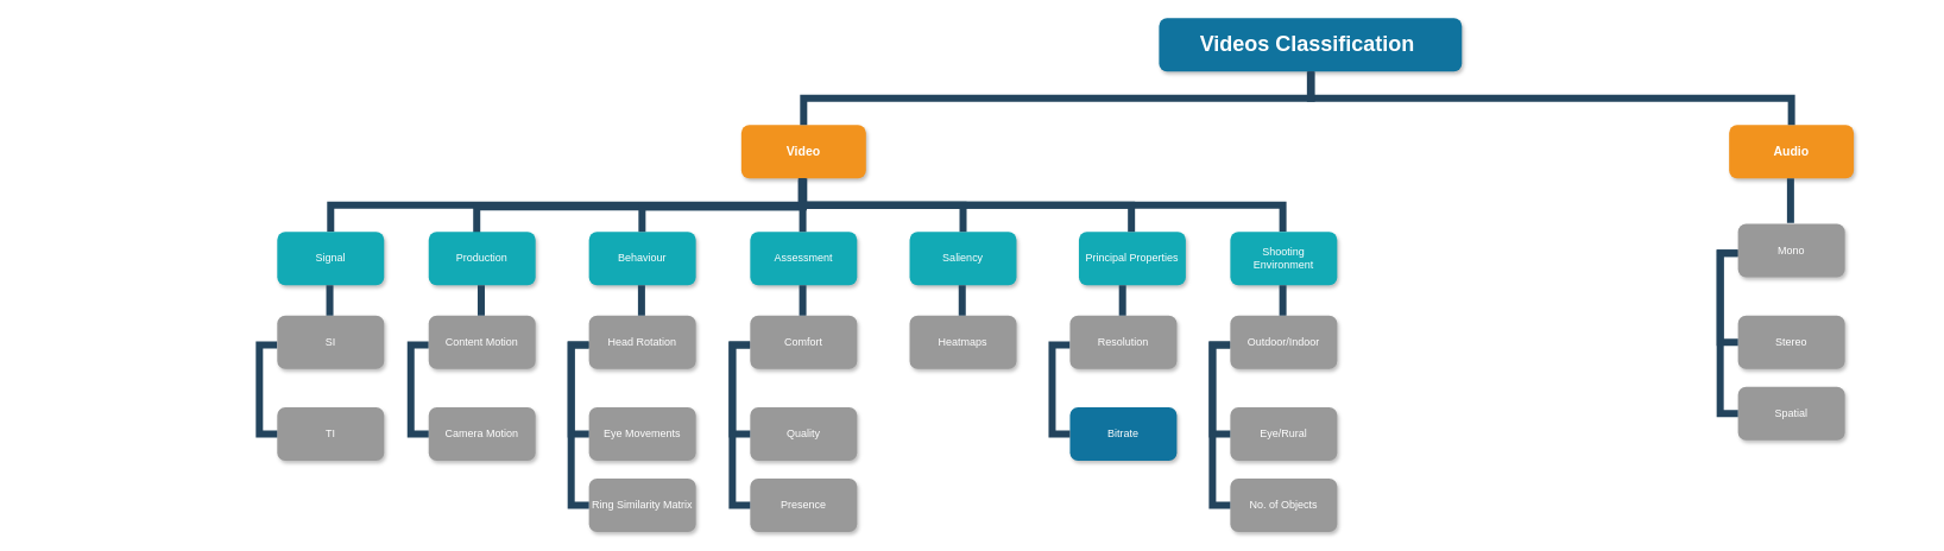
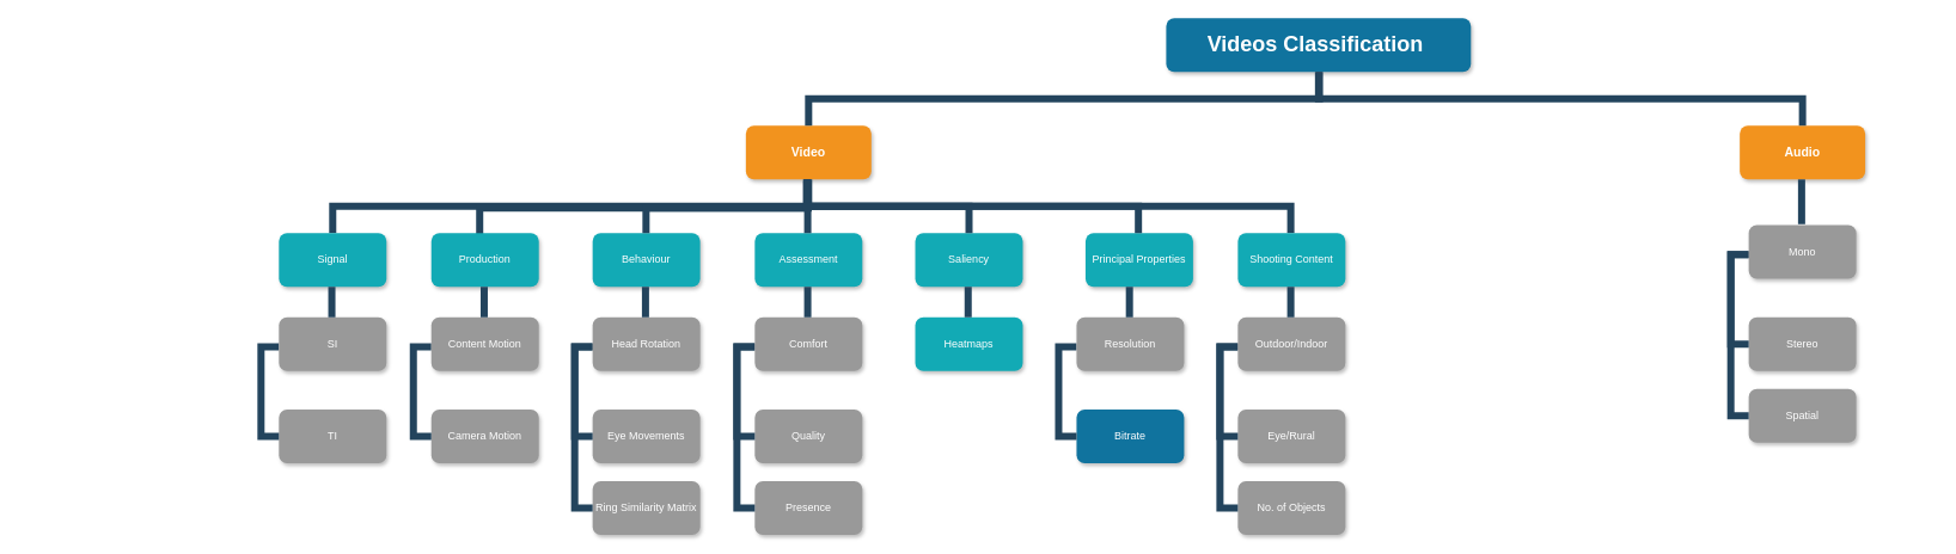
  <mxCell id="0" />
  <mxCell id="1" parent="0" />
  <mxCell id="2" value="Videos Classification " style="whiteSpace=wrap;rounded=1;shadow=1;fillColor=#10739E;strokeColor=none;fontColor=#FFFFFF;fontStyle=1;fontSize=24" parent="1" vertex="1"><mxGeometry x="1300" y="20" width="340" height="60" as="geometry" /></mxCell>
  <mxCell id="3" value="Audio" style="whiteSpace=wrap;rounded=1;fillColor=#F2931E;strokeColor=none;shadow=1;fontColor=#FFFFFF;fontStyle=1;fontSize=14" parent="1" vertex="1"><mxGeometry x="1940" y="140" width="140" height="60" as="geometry" /></mxCell>
  <mxCell id="4" value="" style="edgeStyle=elbowEdgeStyle;elbow=vertical;rounded=0;fontColor=#000000;endArrow=none;endFill=0;strokeWidth=8;strokeColor=#23445D;" parent="1" source="2" edge="1"><mxGeometry width="100" height="100" relative="1" as="geometry"><mxPoint x="880" y="150" as="sourcePoint" /><mxPoint x="2010" y="140" as="targetPoint" /></mxGeometry></mxCell>
  <mxCell id="5" value="Video" style="whiteSpace=wrap;rounded=1;fillColor=#F2931E;strokeColor=none;shadow=1;fontColor=#FFFFFF;fontStyle=1;fontSize=14" vertex="1" parent="1"><mxGeometry x="831" y="140" width="140" height="60" as="geometry" /></mxCell>
  <mxCell id="6" value="" style="edgeStyle=elbowEdgeStyle;elbow=vertical;rounded=0;fontColor=#000000;endArrow=none;endFill=0;strokeWidth=8;strokeColor=#23445D;" edge="1" parent="1" target="5"><mxGeometry width="100" height="100" relative="1" as="geometry"><mxPoint x="1471" y="80" as="sourcePoint" /><mxPoint x="951" y="20" as="targetPoint" /></mxGeometry></mxCell>
  <mxCell id="7" value="Stereo" style="whiteSpace=wrap;rounded=1;fillColor=#999999;strokeColor=none;shadow=1;fontColor=#FFFFFF;fontStyle=0" vertex="1" parent="1"><mxGeometry x="1950" y="354" width="120" height="60" as="geometry" /></mxCell>
  <mxCell id="8" value="Spatial" style="whiteSpace=wrap;rounded=1;fillColor=#999999;strokeColor=none;shadow=1;fontColor=#FFFFFF;fontStyle=0" vertex="1" parent="1"><mxGeometry x="1950" y="434" width="120" height="60" as="geometry" /></mxCell>
  <mxCell id="9" value="" style="edgeStyle=elbowEdgeStyle;elbow=horizontal;rounded=0;fontColor=#000000;endArrow=none;endFill=0;strokeWidth=8;strokeColor=#23445D;" edge="1" parent="1" target="7"><mxGeometry width="100" height="100" relative="1" as="geometry"><mxPoint x="1950" y="284" as="sourcePoint" /><mxPoint x="1940" y="384" as="targetPoint" /><Array as="points"><mxPoint x="1930" y="334" /></Array></mxGeometry></mxCell>
  <mxCell id="10" value="" style="edgeStyle=elbowEdgeStyle;elbow=horizontal;rounded=0;fontColor=#000000;endArrow=none;endFill=0;strokeWidth=8;strokeColor=#23445D;" edge="1" parent="1" target="8"><mxGeometry width="100" height="100" relative="1" as="geometry"><mxPoint x="1950" y="284" as="sourcePoint" /><mxPoint x="1940" y="464" as="targetPoint" /><Array as="points"><mxPoint x="1930" y="374" /></Array></mxGeometry></mxCell>
  <mxCell id="11" value="Mono" style="whiteSpace=wrap;rounded=1;fillColor=#999999;strokeColor=none;shadow=1;fontColor=#FFFFFF;fontStyle=0" vertex="1" parent="1"><mxGeometry x="1950" y="251" width="120" height="60" as="geometry" /></mxCell>
  <mxCell id="12" value="" style="edgeStyle=elbowEdgeStyle;elbow=vertical;rounded=0;fontColor=#000000;endArrow=none;endFill=0;strokeWidth=8;strokeColor=#23445D;" edge="1" parent="1"><mxGeometry width="100" height="100" relative="1" as="geometry"><mxPoint x="899" y="200" as="sourcePoint" /><mxPoint x="1439" y="260" as="targetPoint" /></mxGeometry></mxCell>
  <mxCell id="13" value="" style="edgeStyle=elbowEdgeStyle;elbow=vertical;rounded=0;fontColor=#000000;endArrow=none;endFill=0;strokeWidth=8;strokeColor=#23445D;exitX=0.5;exitY=1;exitDx=0;exitDy=0;" edge="1" parent="1" source="5"><mxGeometry width="100" height="100" relative="1" as="geometry"><mxPoint x="940" y="200" as="sourcePoint" /><mxPoint x="370" y="260" as="targetPoint" /></mxGeometry></mxCell>
  <mxCell id="14" value="" style="edgeStyle=elbowEdgeStyle;elbow=vertical;rounded=0;fontColor=#000000;endArrow=none;endFill=0;strokeWidth=8;strokeColor=#23445D;entryX=0.15;entryY=0.471;entryDx=0;entryDy=0;entryPerimeter=0;" edge="1" parent="1"><mxGeometry width="100" height="100" relative="1" as="geometry"><mxPoint x="899" y="202" as="sourcePoint" /><mxPoint x="534" y="261.71" as="targetPoint" /></mxGeometry></mxCell>
  <mxCell id="15" value="" style="edgeStyle=elbowEdgeStyle;elbow=vertical;rounded=0;fontColor=#000000;endArrow=none;endFill=0;strokeWidth=8;strokeColor=#23445D;" edge="1" parent="1"><mxGeometry width="100" height="100" relative="1" as="geometry"><mxPoint x="2009" y="200" as="sourcePoint" /><mxPoint x="2009" y="250" as="targetPoint" /><Array as="points"><mxPoint x="2159" y="226" /></Array></mxGeometry></mxCell>
  <mxCell id="16" value="Signal" style="whiteSpace=wrap;rounded=1;fillColor=#12AAB5;strokeColor=none;shadow=1;fontColor=#FFFFFF;" vertex="1" parent="1"><mxGeometry x="310" y="260" width="120" height="60" as="geometry" /></mxCell>
  <mxCell id="17" value="Production" style="whiteSpace=wrap;rounded=1;fillColor=#12AAB5;strokeColor=none;shadow=1;fontColor=#FFFFFF;" vertex="1" parent="1"><mxGeometry x="480" y="260" width="120" height="60" as="geometry" /></mxCell>
  <mxCell id="18" value="Behaviour" style="whiteSpace=wrap;rounded=1;fillColor=#12AAB5;strokeColor=none;shadow=1;fontColor=#FFFFFF;" vertex="1" parent="1"><mxGeometry x="660" y="260" width="120" height="60" as="geometry" /></mxCell>
  <mxCell id="19" value="Assessment" style="whiteSpace=wrap;rounded=1;fillColor=#12AAB5;strokeColor=none;shadow=1;fontColor=#FFFFFF;" vertex="1" parent="1"><mxGeometry x="841" y="260" width="120" height="60" as="geometry" /></mxCell>
  <mxCell id="20" value="Saliency" style="whiteSpace=wrap;rounded=1;fillColor=#12AAB5;strokeColor=none;shadow=1;fontColor=#FFFFFF;" vertex="1" parent="1"><mxGeometry x="1020" y="260" width="120" height="60" as="geometry" /></mxCell>
  <mxCell id="21" value="Principal Properties" style="whiteSpace=wrap;rounded=1;fillColor=#12AAB5;strokeColor=none;shadow=1;fontColor=#FFFFFF;" vertex="1" parent="1"><mxGeometry x="1210" y="260" width="120" height="60" as="geometry" /></mxCell>
- <mxCell id="22" value="Shooting Environment" style="whiteSpace=wrap;rounded=1;fillColor=#12AAB5;strokeColor=none;shadow=1;fontColor=#FFFFFF;" vertex="1" parent="1"><mxGeometry x="1380" y="260" width="120" height="60" as="geometry" /></mxCell>
+ <mxCell id="22" value="Shooting Content" style="whiteSpace=wrap;rounded=1;fillColor=#12AAB5;strokeColor=none;shadow=1;fontColor=#FFFFFF;" vertex="1" parent="1"><mxGeometry x="1380" y="260" width="120" height="60" as="geometry" /></mxCell>
  <mxCell id="23" value="" style="edgeStyle=elbowEdgeStyle;elbow=vertical;rounded=0;fontColor=#000000;endArrow=none;endFill=0;strokeWidth=8;strokeColor=#23445D;entryX=0.31;entryY=0.3;entryDx=0;entryDy=0;entryPerimeter=0;" edge="1" parent="1"><mxGeometry width="100" height="100" relative="1" as="geometry"><mxPoint x="900.5" y="204" as="sourcePoint" /><mxPoint x="719.6" y="260" as="targetPoint" /></mxGeometry></mxCell>
  <mxCell id="24" value="" style="edgeStyle=elbowEdgeStyle;elbow=vertical;rounded=0;fontColor=#000000;endArrow=none;endFill=0;strokeWidth=8;strokeColor=#23445D;entryX=0.395;entryY=-0.048;entryDx=0;entryDy=0;entryPerimeter=0;" edge="1" parent="1"><mxGeometry width="100" height="100" relative="1" as="geometry"><mxPoint x="900" y="260" as="sourcePoint" /><mxPoint x="900" y="213.12" as="targetPoint" /></mxGeometry></mxCell>
  <mxCell id="25" value="" style="edgeStyle=elbowEdgeStyle;elbow=vertical;rounded=0;fontColor=#000000;endArrow=none;endFill=0;strokeWidth=8;strokeColor=#23445D;" edge="1" parent="1"><mxGeometry width="100" height="100" relative="1" as="geometry"><mxPoint x="900" y="200" as="sourcePoint" /><mxPoint x="1080" y="260" as="targetPoint" /></mxGeometry></mxCell>
  <mxCell id="26" value="" style="edgeStyle=elbowEdgeStyle;elbow=vertical;rounded=0;fontColor=#000000;endArrow=none;endFill=0;strokeWidth=8;strokeColor=#23445D;" edge="1" parent="1"><mxGeometry width="100" height="100" relative="1" as="geometry"><mxPoint x="899" y="200" as="sourcePoint" /><mxPoint x="1269" y="260" as="targetPoint" /></mxGeometry></mxCell>
  <mxCell id="27" value="Eye/Rural" style="whiteSpace=wrap;rounded=1;fillColor=#999999;strokeColor=none;shadow=1;fontColor=#FFFFFF;fontStyle=0" vertex="1" parent="1"><mxGeometry x="1380" y="457" width="120" height="60" as="geometry" /></mxCell>
  <mxCell id="28" value="No. of Objects" style="whiteSpace=wrap;rounded=1;fillColor=#999999;strokeColor=none;shadow=1;fontColor=#FFFFFF;fontStyle=0" vertex="1" parent="1"><mxGeometry x="1380" y="537" width="120" height="60" as="geometry" /></mxCell>
  <mxCell id="29" value="" style="edgeStyle=elbowEdgeStyle;elbow=horizontal;rounded=0;fontColor=#000000;endArrow=none;endFill=0;strokeWidth=8;strokeColor=#23445D;" edge="1" parent="1" target="27"><mxGeometry width="100" height="100" relative="1" as="geometry"><mxPoint x="1380" y="387" as="sourcePoint" /><mxPoint x="1370" y="487" as="targetPoint" /><Array as="points"><mxPoint x="1360" y="437" /></Array></mxGeometry></mxCell>
  <mxCell id="30" value="" style="edgeStyle=elbowEdgeStyle;elbow=horizontal;rounded=0;fontColor=#000000;endArrow=none;endFill=0;strokeWidth=8;strokeColor=#23445D;" edge="1" parent="1" target="28"><mxGeometry width="100" height="100" relative="1" as="geometry"><mxPoint x="1380" y="387" as="sourcePoint" /><mxPoint x="1370" y="567" as="targetPoint" /><Array as="points"><mxPoint x="1360" y="477" /></Array></mxGeometry></mxCell>
  <mxCell id="31" value="Outdoor/Indoor" style="whiteSpace=wrap;rounded=1;fillColor=#999999;strokeColor=none;shadow=1;fontColor=#FFFFFF;fontStyle=0" vertex="1" parent="1"><mxGeometry x="1380" y="354" width="120" height="60" as="geometry" /></mxCell>
  <mxCell id="32" value="" style="edgeStyle=elbowEdgeStyle;elbow=vertical;rounded=0;fontColor=#000000;endArrow=none;endFill=0;strokeWidth=8;strokeColor=#23445D;" edge="1" parent="1"><mxGeometry width="100" height="100" relative="1" as="geometry"><mxPoint x="1439" y="320" as="sourcePoint" /><mxPoint x="1439" y="320" as="targetPoint" /><Array as="points"><mxPoint x="1090.33" y="354" /></Array></mxGeometry></mxCell>
  <mxCell id="33" value="TI" style="whiteSpace=wrap;rounded=1;fillColor=#999999;strokeColor=none;shadow=1;fontColor=#FFFFFF;fontStyle=0" vertex="1" parent="1"><mxGeometry x="310" y="457" width="120" height="60" as="geometry" /></mxCell>
  <mxCell id="34" value="" style="edgeStyle=elbowEdgeStyle;elbow=horizontal;rounded=0;fontColor=#000000;endArrow=none;endFill=0;strokeWidth=8;strokeColor=#23445D;" edge="1" parent="1" target="33"><mxGeometry width="100" height="100" relative="1" as="geometry"><mxPoint x="310" y="387" as="sourcePoint" /><mxPoint x="300" y="487" as="targetPoint" /><Array as="points"><mxPoint x="290" y="437" /></Array></mxGeometry></mxCell>
  <mxCell id="35" value="SI" style="whiteSpace=wrap;rounded=1;fillColor=#999999;strokeColor=none;shadow=1;fontColor=#FFFFFF;fontStyle=0" vertex="1" parent="1"><mxGeometry x="310" y="354" width="120" height="60" as="geometry" /></mxCell>
  <mxCell id="36" value="" style="edgeStyle=elbowEdgeStyle;elbow=vertical;rounded=0;fontColor=#000000;endArrow=none;endFill=0;strokeWidth=8;strokeColor=#23445D;" edge="1" parent="1"><mxGeometry width="100" height="100" relative="1" as="geometry"><mxPoint x="369" y="320" as="sourcePoint" /><mxPoint x="369" y="320" as="targetPoint" /><Array as="points"><mxPoint x="20.33" y="354" /></Array></mxGeometry></mxCell>
  <mxCell id="37" value="Bitrate" style="whiteSpace=wrap;rounded=1;fillColor=#10739e;strokeColor=none;shadow=1;fontColor=#FFFFFF;fontStyle=0;" vertex="1" parent="1"><mxGeometry x="1200" y="457" width="120" height="60" as="geometry" /></mxCell>
  <mxCell id="38" value="" style="edgeStyle=elbowEdgeStyle;elbow=horizontal;rounded=0;fontColor=#000000;endArrow=none;endFill=0;strokeWidth=8;strokeColor=#23445D;" edge="1" parent="1" target="37"><mxGeometry width="100" height="100" relative="1" as="geometry"><mxPoint x="1200" y="387" as="sourcePoint" /><mxPoint x="1190" y="487" as="targetPoint" /><Array as="points"><mxPoint x="1180" y="437" /></Array></mxGeometry></mxCell>
  <mxCell id="39" value="Resolution" style="whiteSpace=wrap;rounded=1;fillColor=#999999;strokeColor=none;shadow=1;fontColor=#FFFFFF;fontStyle=0" vertex="1" parent="1"><mxGeometry x="1200" y="354" width="120" height="60" as="geometry" /></mxCell>
  <mxCell id="40" value="" style="edgeStyle=elbowEdgeStyle;elbow=vertical;rounded=0;fontColor=#000000;endArrow=none;endFill=0;strokeWidth=8;strokeColor=#23445D;" edge="1" parent="1"><mxGeometry width="100" height="100" relative="1" as="geometry"><mxPoint x="1259" y="320" as="sourcePoint" /><mxPoint x="1259" y="320" as="targetPoint" /><Array as="points"><mxPoint x="910.33" y="354" /></Array></mxGeometry></mxCell>
  <mxCell id="41" value="Camera Motion" style="whiteSpace=wrap;rounded=1;fillColor=#999999;strokeColor=none;shadow=1;fontColor=#FFFFFF;fontStyle=0" vertex="1" parent="1"><mxGeometry x="480" y="457" width="120" height="60" as="geometry" /></mxCell>
  <mxCell id="42" value="" style="edgeStyle=elbowEdgeStyle;elbow=horizontal;rounded=0;fontColor=#000000;endArrow=none;endFill=0;strokeWidth=8;strokeColor=#23445D;" edge="1" parent="1" target="41"><mxGeometry width="100" height="100" relative="1" as="geometry"><mxPoint x="480" y="387" as="sourcePoint" /><mxPoint x="470" y="487" as="targetPoint" /><Array as="points"><mxPoint x="460" y="437" /></Array></mxGeometry></mxCell>
  <mxCell id="43" value="Content Motion" style="whiteSpace=wrap;rounded=1;fillColor=#999999;strokeColor=none;shadow=1;fontColor=#FFFFFF;fontStyle=0" vertex="1" parent="1"><mxGeometry x="480" y="354" width="120" height="60" as="geometry" /></mxCell>
  <mxCell id="44" value="" style="edgeStyle=elbowEdgeStyle;elbow=vertical;rounded=0;fontColor=#000000;endArrow=none;endFill=0;strokeWidth=8;strokeColor=#23445D;" edge="1" parent="1"><mxGeometry width="100" height="100" relative="1" as="geometry"><mxPoint x="539" y="320" as="sourcePoint" /><mxPoint x="539" y="320" as="targetPoint" /><Array as="points"><mxPoint x="190.33" y="354" /></Array></mxGeometry></mxCell>
  <mxCell id="45" value="Eye Movements" style="whiteSpace=wrap;rounded=1;fillColor=#999999;strokeColor=none;shadow=1;fontColor=#FFFFFF;fontStyle=0" vertex="1" parent="1"><mxGeometry x="660" y="457" width="120" height="60" as="geometry" /></mxCell>
  <mxCell id="46" value="Ring Similarity Matrix" style="whiteSpace=wrap;rounded=1;fillColor=#999999;strokeColor=none;shadow=1;fontColor=#FFFFFF;fontStyle=0" vertex="1" parent="1"><mxGeometry x="660" y="537" width="120" height="60" as="geometry" /></mxCell>
  <mxCell id="47" value="" style="edgeStyle=elbowEdgeStyle;elbow=horizontal;rounded=0;fontColor=#000000;endArrow=none;endFill=0;strokeWidth=8;strokeColor=#23445D;" edge="1" parent="1" target="45"><mxGeometry width="100" height="100" relative="1" as="geometry"><mxPoint x="660" y="387" as="sourcePoint" /><mxPoint x="650" y="487" as="targetPoint" /><Array as="points"><mxPoint x="640" y="437" /></Array></mxGeometry></mxCell>
  <mxCell id="48" value="" style="edgeStyle=elbowEdgeStyle;elbow=horizontal;rounded=0;fontColor=#000000;endArrow=none;endFill=0;strokeWidth=8;strokeColor=#23445D;" edge="1" parent="1" target="46"><mxGeometry width="100" height="100" relative="1" as="geometry"><mxPoint x="660" y="387" as="sourcePoint" /><mxPoint x="650" y="567" as="targetPoint" /><Array as="points"><mxPoint x="640" y="477" /></Array></mxGeometry></mxCell>
  <mxCell id="49" value="Head Rotation" style="whiteSpace=wrap;rounded=1;fillColor=#999999;strokeColor=none;shadow=1;fontColor=#FFFFFF;fontStyle=0" vertex="1" parent="1"><mxGeometry x="660" y="354" width="120" height="60" as="geometry" /></mxCell>
  <mxCell id="50" value="" style="edgeStyle=elbowEdgeStyle;elbow=vertical;rounded=0;fontColor=#000000;endArrow=none;endFill=0;strokeWidth=8;strokeColor=#23445D;" edge="1" parent="1"><mxGeometry width="100" height="100" relative="1" as="geometry"><mxPoint x="719" y="320" as="sourcePoint" /><mxPoint x="719" y="320" as="targetPoint" /><Array as="points"><mxPoint x="370.33" y="354" /></Array></mxGeometry></mxCell>
  <mxCell id="51" value="Quality" style="whiteSpace=wrap;rounded=1;fillColor=#999999;strokeColor=none;shadow=1;fontColor=#FFFFFF;fontStyle=0" vertex="1" parent="1"><mxGeometry x="841" y="457" width="120" height="60" as="geometry" /></mxCell>
  <mxCell id="52" value="Presence" style="whiteSpace=wrap;rounded=1;fillColor=#999999;strokeColor=none;shadow=1;fontColor=#FFFFFF;fontStyle=0" vertex="1" parent="1"><mxGeometry x="841" y="537" width="120" height="60" as="geometry" /></mxCell>
  <mxCell id="53" value="" style="edgeStyle=elbowEdgeStyle;elbow=horizontal;rounded=0;fontColor=#000000;endArrow=none;endFill=0;strokeWidth=8;strokeColor=#23445D;" edge="1" parent="1" target="51"><mxGeometry width="100" height="100" relative="1" as="geometry"><mxPoint x="841" y="387" as="sourcePoint" /><mxPoint x="831" y="487" as="targetPoint" /><Array as="points"><mxPoint x="821" y="437" /></Array></mxGeometry></mxCell>
  <mxCell id="54" value="" style="edgeStyle=elbowEdgeStyle;elbow=horizontal;rounded=0;fontColor=#000000;endArrow=none;endFill=0;strokeWidth=8;strokeColor=#23445D;" edge="1" parent="1" target="52"><mxGeometry width="100" height="100" relative="1" as="geometry"><mxPoint x="841" y="387" as="sourcePoint" /><mxPoint x="831" y="567" as="targetPoint" /><Array as="points"><mxPoint x="821" y="477" /></Array></mxGeometry></mxCell>
  <mxCell id="55" value="Comfort" style="whiteSpace=wrap;rounded=1;fillColor=#999999;strokeColor=none;shadow=1;fontColor=#FFFFFF;fontStyle=0" vertex="1" parent="1"><mxGeometry x="841" y="354" width="120" height="60" as="geometry" /></mxCell>
  <mxCell id="56" value="" style="edgeStyle=elbowEdgeStyle;elbow=vertical;rounded=0;fontColor=#000000;endArrow=none;endFill=0;strokeWidth=8;strokeColor=#23445D;" edge="1" parent="1"><mxGeometry width="100" height="100" relative="1" as="geometry"><mxPoint x="900" y="320" as="sourcePoint" /><mxPoint x="900" y="320" as="targetPoint" /><Array as="points"><mxPoint x="551.33" y="354" /></Array></mxGeometry></mxCell>
- <mxCell id="57" value="Heatmaps" style="whiteSpace=wrap;rounded=1;fillColor=#999999;strokeColor=none;shadow=1;fontColor=#FFFFFF;fontStyle=0" vertex="1" parent="1"><mxGeometry x="1020" y="354" width="120" height="60" as="geometry" /></mxCell>
+ <mxCell id="57" value="Heatmaps" style="whiteSpace=wrap;rounded=1;fillColor=#12aab5;strokeColor=none;shadow=1;fontColor=#FFFFFF;fontStyle=0;" vertex="1" parent="1"><mxGeometry x="1020" y="354" width="120" height="60" as="geometry" /></mxCell>
  <mxCell id="58" value="" style="edgeStyle=elbowEdgeStyle;elbow=vertical;rounded=0;fontColor=#000000;endArrow=none;endFill=0;strokeWidth=8;strokeColor=#23445D;" edge="1" parent="1"><mxGeometry width="100" height="100" relative="1" as="geometry"><mxPoint x="1079" y="320" as="sourcePoint" /><mxPoint x="1079" y="320" as="targetPoint" /><Array as="points"><mxPoint x="730.33" y="354" /></Array></mxGeometry></mxCell>
